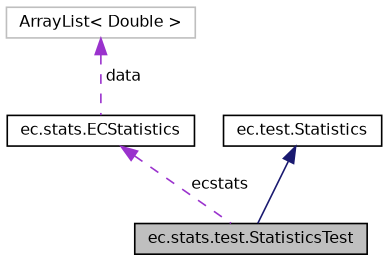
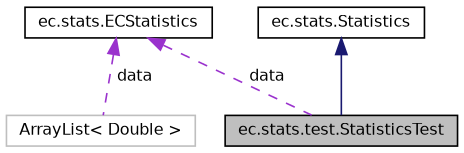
  digraph {
    node [color=black fillcolor=white fontname=Helvetica fontsize=10 shape=record style=filled]
    edge [color=darkorchid3 dir=back fontname=Helvetica fontsize=10 labelfontname=Helvetica labelfontsize=10 style=dashed]
    n1 [fillcolor=grey75 fontcolor=black height=0.2 label="ec.stats.test.StatisticsTest" width=0.4]
    n2 [height=0.2 label="ec.stats.ECStatistics" width=0.4]
-   n3 [height=0.2 label="ec.test.Statistics" width=0.4]
+   n3 [height=0.2 label="ec.stats.Statistics" width=0.4]
    n4 [color=grey75 height=0.2 label="ArrayList\< Double \>" width=0.4]
-   n2 -> n1 [label=" ecstats"]
+   n2 -> n1 [label=" data"]
    n3 -> n1 [color=midnightblue style=solid]
-   n4 -> n2 [label=" data"]
+   n2 -> n4 [label=" data"]
  }
